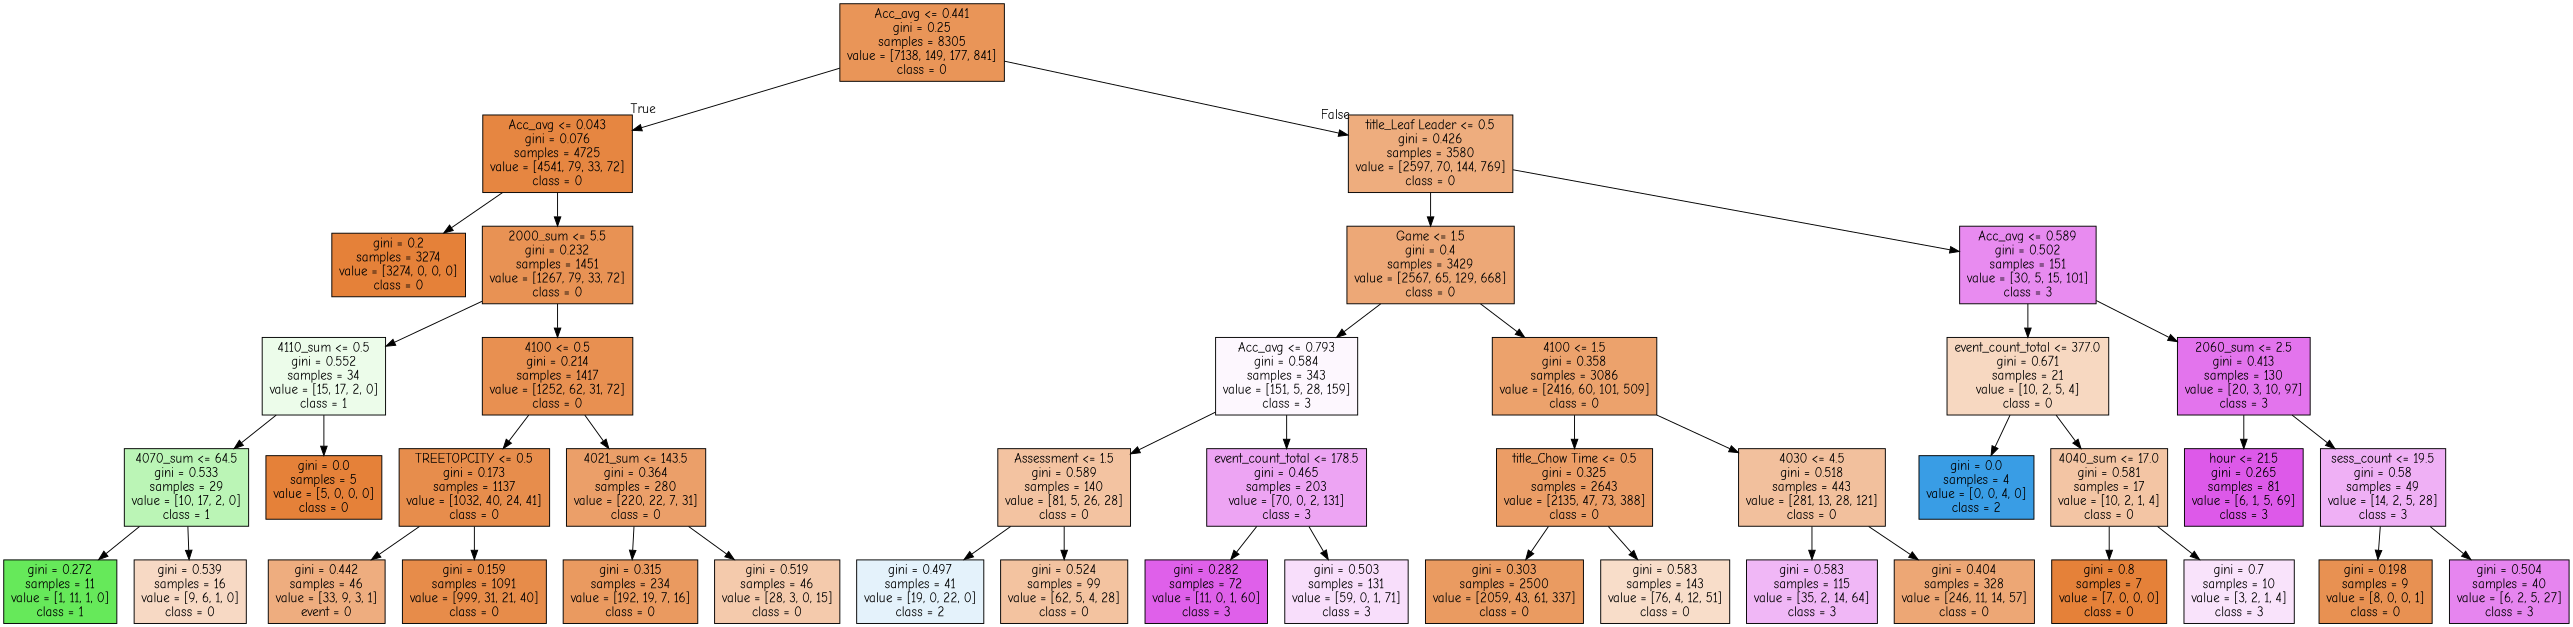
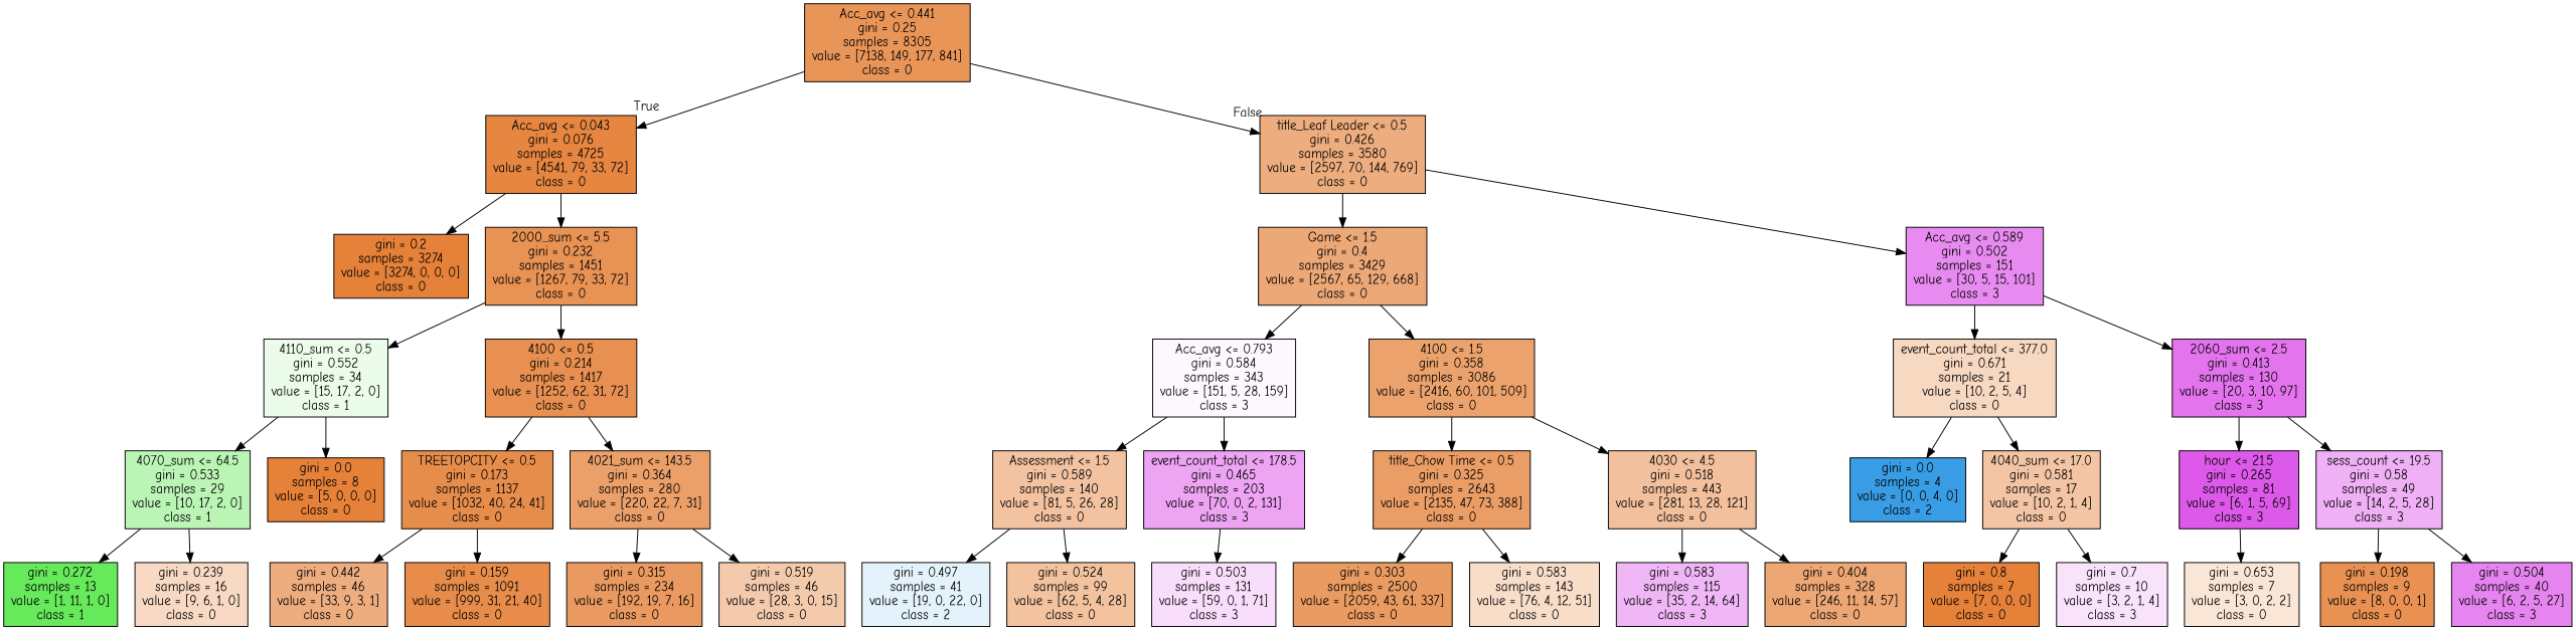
  digraph {
    fontname="Comic Neue"
    node [color=black fillcolor="#e58139" fontname="Comic Neue" shape=box style=filled]
    edge [fontname="Comic Neue"]
    n1 [fillcolor="#e99558" label="Acc_avg <= 0.441\ngini = 0.25\nsamples = 8305\nvalue = [7138, 149, 177, 841]\nclass = 0"]
    n2 [fillcolor="#e68641" label="Acc_avg <= 0.043\ngini = 0.076\nsamples = 4725\nvalue = [4541, 79, 33, 72]\nclass = 0"]
    n3 [fillcolor="#eead7e" label="title_Leaf Leader <= 0.5\ngini = 0.426\nsamples = 3580\nvalue = [2597, 70, 144, 769]\nclass = 0"]
    n4 [label="gini = 0.2\nsamples = 3274\nvalue = [3274, 0, 0, 0]\nclass = 0"]
    n5 [fillcolor="#e89254" label="2000_sum <= 5.5\ngini = 0.232\nsamples = 1451\nvalue = [1267, 79, 33, 72]\nclass = 0"]
    n6 [fillcolor="#eda877" label="Game <= 1.5\ngini = 0.4\nsamples = 3429\nvalue = [2567, 65, 129, 668]\nclass = 0"]
    n7 [fillcolor="#e88bf0" label="Acc_avg <= 0.589\ngini = 0.502\nsamples = 151\nvalue = [30, 5, 15, 101]\nclass = 3"]
    n8 [fillcolor="#ecfcea" label="4110_sum <= 0.5\ngini = 0.552\nsamples = 34\nvalue = [15, 17, 2, 0]\nclass = 1"]
    n9 [fillcolor="#e89051" label="4100 <= 0.5\ngini = 0.214\nsamples = 1417\nvalue = [1252, 62, 31, 72]\nclass = 0"]
    n10 [fillcolor="#bbf5b6" label="4070_sum <= 64.5\ngini = 0.533\nsamples = 29\nvalue = [10, 17, 2, 0]\nclass = 1"]
-   n11 [label="gini = 0.0\nsamples = 5\nvalue = [5, 0, 0, 0]\nclass = 0"]
+   n11 [label="gini = 0.0\nsamples = 8\nvalue = [5, 0, 0, 0]\nclass = 0"]
    n12 [fillcolor="#e78d4c" label="TREETOPCITY <= 0.5\ngini = 0.173\nsamples = 1137\nvalue = [1032, 40, 24, 41]\nclass = 0"]
    n13 [fillcolor="#eb9f69" label="4021_sum <= 143.5\ngini = 0.364\nsamples = 280\nvalue = [220, 22, 7, 31]\nclass = 0"]
-   n14 [fillcolor="#66e95a" label="gini = 0.272\nsamples = 11\nvalue = [1, 11, 1, 0]\nclass = 1"]
-   n15 [fillcolor="#f7d9c4" label="gini = 0.539\nsamples = 16\nvalue = [9, 6, 1, 0]\nclass = 0"]
-   n16 [fillcolor="#eead7f" label="gini = 0.442\nsamples = 46\nvalue = [33, 9, 3, 1]\nevent = 0"]
+   n14 [fillcolor="#66e95a" label="gini = 0.272\nsamples = 13\nvalue = [1, 11, 1, 0]\nclass = 1"]
+   n15 [fillcolor="#f7d9c4" label="gini = 0.239\nsamples = 16\nvalue = [9, 6, 1, 0]\nclass = 0"]
+   n16 [fillcolor="#eead7f" label="gini = 0.442\nsamples = 46\nvalue = [33, 9, 3, 1]\nclass = 0"]
    n17 [fillcolor="#e78c4a" label="gini = 0.159\nsamples = 1091\nvalue = [999, 31, 21, 40]\nclass = 0"]
    n18 [fillcolor="#ea9a60" label="gini = 0.315\nsamples = 234\nvalue = [192, 19, 7, 16]\nclass = 0"]
    n19 [fillcolor="#f4caac" label="gini = 0.519\nsamples = 46\nvalue = [28, 3, 0, 15]\nclass = 0"]
    n20 [fillcolor="#fdf7fe" label="Acc_avg <= 0.793\ngini = 0.584\nsamples = 343\nvalue = [151, 5, 28, 159]\nclass = 3"]
    n21 [fillcolor="#eca26c" label="4100 <= 1.5\ngini = 0.358\nsamples = 3086\nvalue = [2416, 60, 101, 509]\nclass = 0"]
    n22 [fillcolor="#f7d8c1" label="event_count_total <= 377.0\ngini = 0.671\nsamples = 21\nvalue = [10, 2, 5, 4]\nclass = 0"]
    n23 [fillcolor="#e374ed" label="2060_sum <= 2.5\ngini = 0.413\nsamples = 130\nvalue = [20, 3, 10, 97]\nclass = 3"]
    n24 [fillcolor="#f3c3a1" label="Assessment <= 1.5\ngini = 0.589\nsamples = 140\nvalue = [81, 5, 26, 28]\nclass = 0"]
    n25 [fillcolor="#eda4f3" label="event_count_total <= 178.5\ngini = 0.465\nsamples = 203\nvalue = [70, 0, 2, 131]\nclass = 3"]
    n26 [fillcolor="#eb9d66" label="title_Chow Time <= 0.5\ngini = 0.325\nsamples = 2643\nvalue = [2135, 47, 73, 388]\nclass = 0"]
    n27 [fillcolor="#f2c09d" label="4030 <= 4.5\ngini = 0.518\nsamples = 443\nvalue = [281, 13, 28, 121]\nclass = 0"]
    n28 [fillcolor="#e4f2fb" label="gini = 0.497\nsamples = 41\nvalue = [19, 0, 22, 0]\nclass = 2"]
    n29 [fillcolor="#f3c3a0" label="gini = 0.524\nsamples = 99\nvalue = [62, 5, 4, 28]\nclass = 0"]
-   n30 [fillcolor="#df60ea" label="gini = 0.282\nsamples = 72\nvalue = [11, 0, 1, 60]\nclass = 3"]
    n31 [fillcolor="#f8defb" label="gini = 0.503\nsamples = 131\nvalue = [59, 0, 1, 71]\nclass = 3"]
    n32 [fillcolor="#ea9b61" label="gini = 0.303\nsamples = 2500\nvalue = [2059, 43, 61, 337]\nclass = 0"]
    n33 [fillcolor="#f8ddc9" label="gini = 0.583\nsamples = 143\nvalue = [76, 4, 12, 51]\nclass = 0"]
    n34 [fillcolor="#f0b7f6" label="gini = 0.583\nsamples = 115\nvalue = [35, 2, 14, 64]\nclass = 3"]
    n35 [fillcolor="#eda775" label="gini = 0.404\nsamples = 328\nvalue = [246, 11, 14, 57]\nclass = 0"]
    n36 [fillcolor="#399de5" label="gini = 0.0\nsamples = 4\nvalue = [0, 0, 4, 0]\nclass = 2"]
    n37 [fillcolor="#f3c5a4" label="4040_sum <= 17.0\ngini = 0.581\nsamples = 17\nvalue = [10, 2, 1, 4]\nclass = 0"]
    n38 [fillcolor="#dd59e9" label="hour <= 21.5\ngini = 0.265\nsamples = 81\nvalue = [6, 1, 5, 69]\nclass = 3"]
    n39 [fillcolor="#efb0f5" label="sess_count <= 19.5\ngini = 0.58\nsamples = 49\nvalue = [14, 2, 5, 28]\nclass = 3"]
    n40 [label="gini = 0.8\nsamples = 7\nvalue = [7, 0, 0, 0]\nclass = 0"]
    n41 [fillcolor="#f9e3fb" label="gini = 0.7\nsamples = 10\nvalue = [3, 2, 1, 4]\nclass = 3"]
+   n42 [fillcolor="#fae6d7" label="gini = 0.653\nsamples = 7\nvalue = [3, 0, 2, 2]\nclass = 0"]
    n43 [fillcolor="#e89152" label="gini = 0.198\nsamples = 9\nvalue = [8, 0, 0, 1]\nclass = 0"]
    n44 [fillcolor="#e685ef" label="gini = 0.504\nsamples = 40\nvalue = [6, 2, 5, 27]\nclass = 3"]
    n1 -> n2 [headlabel=True labelangle=45 labeldistance=2.5]
    n1 -> n3 [headlabel=False labelangle=-45 labeldistance=2.5]
    n2 -> n4
    n2 -> n5
    n3 -> n6
    n3 -> n7
    n5 -> n8
    n5 -> n9
    n6 -> n20
    n6 -> n21
    n7 -> n22
    n7 -> n23
    n8 -> n10
    n8 -> n11
    n9 -> n12
    n9 -> n13
    n10 -> n14
    n10 -> n15
    n12 -> n16
    n12 -> n17
    n13 -> n18
    n13 -> n19
    n20 -> n24
    n20 -> n25
    n21 -> n26
    n21 -> n27
    n22 -> n36
    n22 -> n37
    n23 -> n38
    n23 -> n39
    n24 -> n28
    n24 -> n29
-   n25 -> n30
    n25 -> n31
    n26 -> n32
    n26 -> n33
    n27 -> n34
    n27 -> n35
    n37 -> n40
    n37 -> n41
+   n38 -> n42
    n39 -> n43
    n39 -> n44
  }
